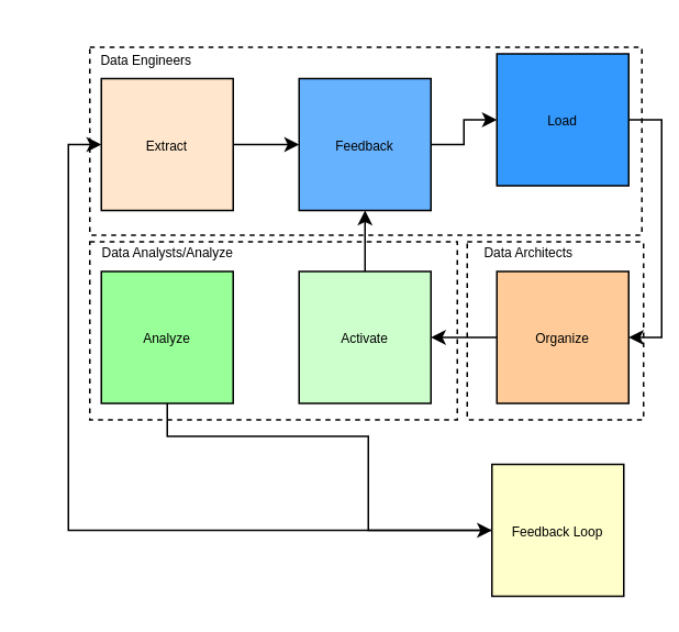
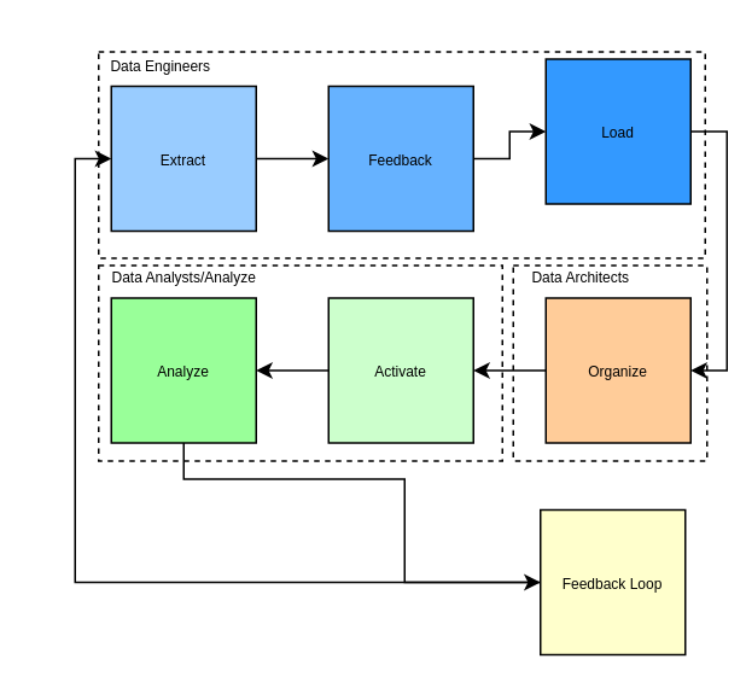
  <mxCell id="0" />
  <mxCell id="1" parent="0" />
  <mxCell id="2" value="" style="rounded=0;whiteSpace=wrap;html=1;dashed=1;" vertex="1" parent="1"><mxGeometry x="283" y="146" width="107" height="108" as="geometry" /></mxCell>
  <mxCell id="3" value="" style="rounded=0;whiteSpace=wrap;html=1;dashed=1;" vertex="1" parent="1"><mxGeometry x="54" y="146" width="223" height="108" as="geometry" /></mxCell>
  <mxCell id="4" value="" style="rounded=0;whiteSpace=wrap;html=1;dashed=1;" vertex="1" parent="1"><mxGeometry x="54" y="28" width="335" height="114" as="geometry" /></mxCell>
  <mxCell id="5" value="" style="edgeStyle=orthogonalEdgeStyle;rounded=0;orthogonalLoop=1;jettySize=auto;html=1;" edge="1" parent="1" source="6" target="8"><mxGeometry relative="1" as="geometry" /></mxCell>
- <mxCell id="6" value="&lt;font style=&quot;font-size: 8px;&quot;&gt;Extract&lt;/font&gt;" style="whiteSpace=wrap;html=1;aspect=fixed;fillColor=#ffe6cc;" vertex="1" parent="1"><mxGeometry x="61" y="47" width="80" height="80" as="geometry" /></mxCell>
+ <mxCell id="6" value="&lt;font style=&quot;font-size: 8px;&quot;&gt;Extract&lt;/font&gt;" style="whiteSpace=wrap;html=1;aspect=fixed;fillColor=#99CCFF;" vertex="1" parent="1"><mxGeometry x="61" y="47" width="80" height="80" as="geometry" /></mxCell>
  <mxCell id="7" value="" style="edgeStyle=orthogonalEdgeStyle;rounded=0;orthogonalLoop=1;jettySize=auto;html=1;" edge="1" parent="1" source="8" target="10"><mxGeometry relative="1" as="geometry" /></mxCell>
  <mxCell id="8" value="&lt;font style=&quot;font-size: 8px;&quot;&gt;Feedback&lt;/font&gt;" style="whiteSpace=wrap;html=1;aspect=fixed;fillColor=#66B2FF;" vertex="1" parent="1"><mxGeometry x="181" y="47" width="80" height="80" as="geometry" /></mxCell>
  <mxCell id="9" style="edgeStyle=orthogonalEdgeStyle;rounded=0;orthogonalLoop=1;jettySize=auto;html=1;exitX=1;exitY=0.5;exitDx=0;exitDy=0;entryX=1;entryY=0.5;entryDx=0;entryDy=0;" edge="1" parent="1" source="10" target="16"><mxGeometry relative="1" as="geometry" /></mxCell>
  <mxCell id="10" value="&lt;font style=&quot;font-size: 8px;&quot;&gt;Load&lt;/font&gt;" style="whiteSpace=wrap;html=1;aspect=fixed;fillColor=#3399FF;" vertex="1" parent="1"><mxGeometry x="301" y="32" width="80" height="80" as="geometry" /></mxCell>
  <mxCell id="11" style="edgeStyle=orthogonalEdgeStyle;rounded=0;orthogonalLoop=1;jettySize=auto;html=1;" edge="1" parent="1" source="12" target="18"><mxGeometry relative="1" as="geometry"><Array as="points"><mxPoint x="101" y="264" /><mxPoint x="223" y="264" /></Array></mxGeometry></mxCell>
  <mxCell id="12" value="&lt;font style=&quot;font-size: 8px;&quot;&gt;Analyze&lt;/font&gt;" style="whiteSpace=wrap;html=1;aspect=fixed;fillColor=#99FF99;" vertex="1" parent="1"><mxGeometry x="61" y="164" width="80" height="80" as="geometry" /></mxCell>
- <mxCell id="13" value="" style="edgeStyle=orthogonalEdgeStyle;rounded=0;orthogonalLoop=1;jettySize=auto;html=1;" edge="1" parent="1" source="14" target="8"><mxGeometry relative="1" as="geometry" /></mxCell>
+ <mxCell id="13" value="" style="edgeStyle=orthogonalEdgeStyle;rounded=0;orthogonalLoop=1;jettySize=auto;html=1;" edge="1" parent="1" source="14" target="12"><mxGeometry relative="1" as="geometry" /></mxCell>
  <mxCell id="14" value="&lt;font style=&quot;font-size: 8px;&quot;&gt;Activate&lt;/font&gt;" style="whiteSpace=wrap;html=1;aspect=fixed;fillColor=#CCFFCC;" vertex="1" parent="1"><mxGeometry x="181" y="164" width="80" height="80" as="geometry" /></mxCell>
  <mxCell id="15" value="" style="edgeStyle=orthogonalEdgeStyle;rounded=0;orthogonalLoop=1;jettySize=auto;html=1;" edge="1" parent="1" source="16" target="14"><mxGeometry relative="1" as="geometry" /></mxCell>
  <mxCell id="16" value="&lt;font style=&quot;font-size: 8px;&quot;&gt;Organize&lt;/font&gt;" style="whiteSpace=wrap;html=1;aspect=fixed;fillColor=#FFCC99;" vertex="1" parent="1"><mxGeometry x="301" y="164" width="80" height="80" as="geometry" /></mxCell>
  <mxCell id="17" style="edgeStyle=orthogonalEdgeStyle;rounded=0;orthogonalLoop=1;jettySize=auto;html=1;exitX=0;exitY=0.5;exitDx=0;exitDy=0;entryX=0;entryY=0.5;entryDx=0;entryDy=0;" edge="1" parent="1" source="18" target="6"><mxGeometry relative="1" as="geometry" /></mxCell>
  <mxCell id="18" value="&lt;font style=&quot;font-size: 8px;&quot;&gt;Feedback Loop&lt;/font&gt;" style="whiteSpace=wrap;html=1;aspect=fixed;fillColor=#FFFFCC;" vertex="1" parent="1"><mxGeometry x="298" y="281" width="80" height="80" as="geometry" /></mxCell>
  <mxCell id="19" value="&lt;font style=&quot;font-size: 8px;&quot;&gt;Data Engineers&lt;/font&gt;" style="text;html=1;align=center;verticalAlign=middle;whiteSpace=wrap;rounded=0;" vertex="1" parent="1"><mxGeometry x="20" y="20" width="137" height="30" as="geometry" /></mxCell>
  <mxCell id="20" value="&lt;span style=&quot;font-size: 8px;&quot;&gt;Data Analysts/Analyze&lt;/span&gt;" style="text;html=1;align=center;verticalAlign=middle;whiteSpace=wrap;rounded=0;" vertex="1" parent="1"><mxGeometry x="32.5" y="137" width="137" height="30" as="geometry" /></mxCell>
  <mxCell id="21" value="&lt;span style=&quot;font-size: 8px;&quot;&gt;Data Architects&lt;/span&gt;" style="text;html=1;align=center;verticalAlign=middle;whiteSpace=wrap;rounded=0;" vertex="1" parent="1"><mxGeometry x="252" y="137" width="137" height="30" as="geometry" /></mxCell>
